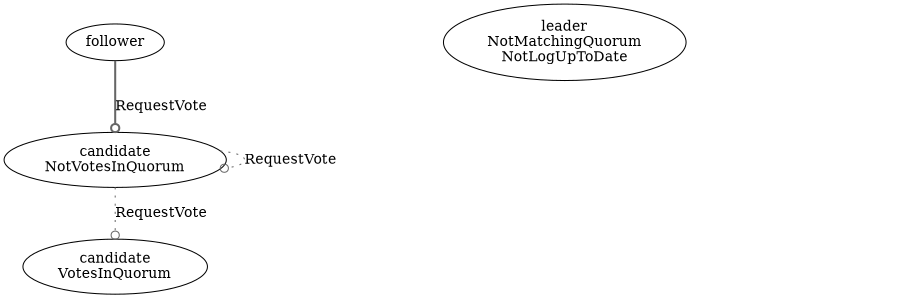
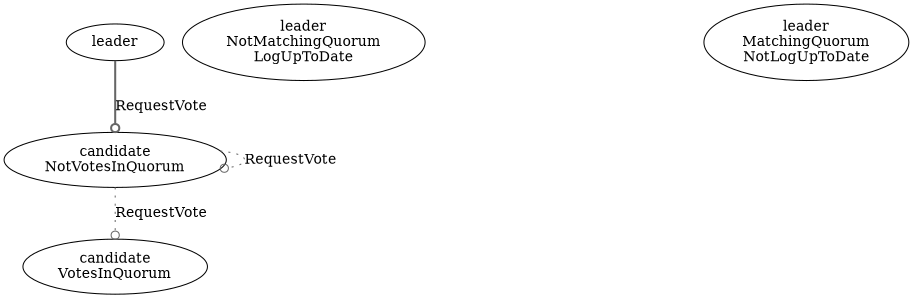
  digraph {
    edge [arrowhead=odot color=gray40 style=dotted]
    "candidate\nNotVotesInQuorum"
    "candidate\nVotesInQuorum"
-   follower
-   "leader\nNotMatchingQuorum\nNotLogUpToDate"
+   follower [label=leader]
+   "leader\nNotMatchingQuorum\nLogUpToDate"
+   "leader\nMatchingQuorum\nNotLogUpToDate"
    "candidate\nNotVotesInQuorum" -> "candidate\nNotVotesInQuorum" [label=RequestVote]
    "candidate\nNotVotesInQuorum" -> "candidate\nVotesInQuorum" [label=RequestVote]
    follower -> "candidate\nNotVotesInQuorum" [label=RequestVote style=bold]
  }
